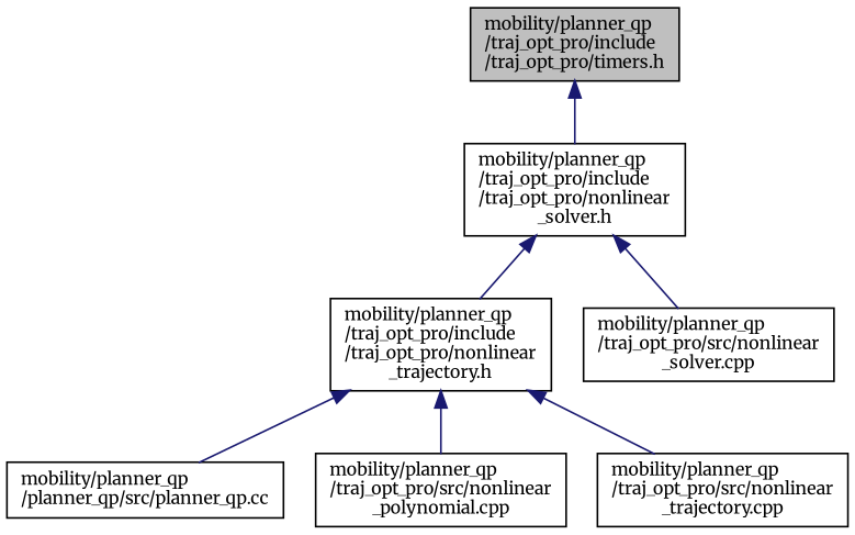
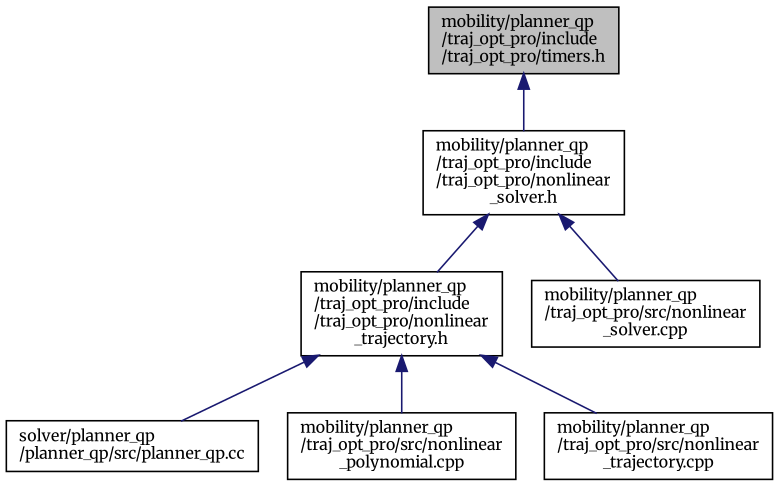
  digraph {
    fontname=Merriweather
    node [color=black fillcolor=white fontname=Merriweather fontsize=10 shape=record style=filled]
    edge [color=midnightblue dir=back fontname=Merriweather fontsize=10 labelfontname=Helvetica labelfontsize=10 style=solid]
    n1 [fillcolor=grey75 fontcolor=black height=0.2 label="mobility/planner_qp\l/traj_opt_pro/include\l/traj_opt_pro/timers.h" width=0.4]
    n2 [height=0.2 label="mobility/planner_qp\l/traj_opt_pro/include\l/traj_opt_pro/nonlinear\l_solver.h" width=0.4]
    n3 [height=0.2 label="mobility/planner_qp\l/traj_opt_pro/include\l/traj_opt_pro/nonlinear\l_trajectory.h" width=0.4]
    n4 [height=0.2 label="mobility/planner_qp\l/traj_opt_pro/src/nonlinear\l_solver.cpp" width=0.4]
-   n5 [height=0.2 label="mobility/planner_qp\l/planner_qp/src/planner_qp.cc" width=0.4]
+   n5 [height=0.2 label="solver/planner_qp\l/planner_qp/src/planner_qp.cc" width=0.4]
    n6 [height=0.2 label="mobility/planner_qp\l/traj_opt_pro/src/nonlinear\l_polynomial.cpp" width=0.4]
    n7 [height=0.2 label="mobility/planner_qp\l/traj_opt_pro/src/nonlinear\l_trajectory.cpp" width=0.4]
    n1 -> n2
    n2 -> n3
    n2 -> n4
    n3 -> n5
    n3 -> n6
    n3 -> n7
  }
